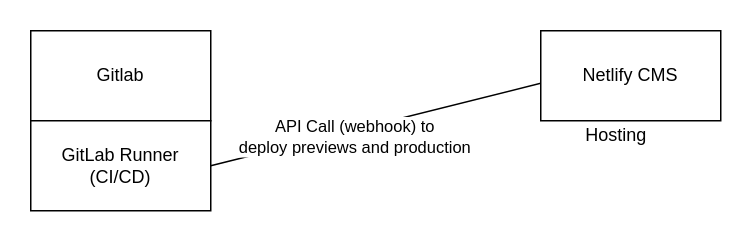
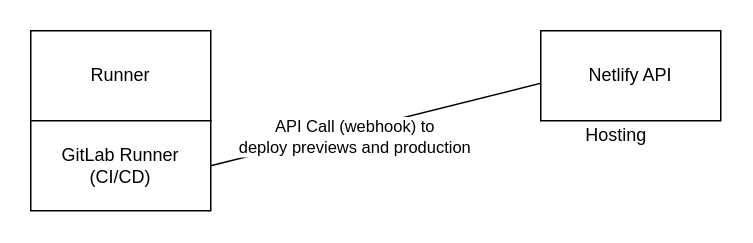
  <mxCell id="0" />
  <mxCell id="1" parent="0" />
- <mxCell id="2" value="Gitlab" style="rounded=0;whiteSpace=wrap;html=1;" vertex="1" parent="1"><mxGeometry x="20" y="20" width="120" height="60" as="geometry" /></mxCell>
+ <mxCell id="2" value="Runner" style="rounded=0;whiteSpace=wrap;html=1;" vertex="1" parent="1"><mxGeometry x="20" y="20" width="120" height="60" as="geometry" /></mxCell>
  <mxCell id="3" value="" style="endArrow=classic;html=1;exitX=1;exitY=0.5;exitDx=0;exitDy=0;" edge="1" parent="1" source="7"><mxGeometry width="50" height="50" relative="1" as="geometry"><mxPoint x="260" y="670" as="sourcePoint" /><mxPoint x="380" y="50" as="targetPoint" /></mxGeometry></mxCell>
  <mxCell id="4" value="API Call (webhook) to &lt;br&gt;deploy previews and production" style="edgeLabel;html=1;align=center;verticalAlign=middle;resizable=0;points=[];" vertex="1" connectable="0" parent="3"><mxGeometry x="-0.216" y="-4" relative="1" as="geometry"><mxPoint as="offset" /></mxGeometry></mxCell>
- <mxCell id="5" value="Netlify CMS" style="whiteSpace=wrap;html=1;" vertex="1" parent="1"><mxGeometry x="360" y="20" width="120" height="60" as="geometry" /></mxCell>
+ <mxCell id="5" value="Netlify API" style="whiteSpace=wrap;html=1;" vertex="1" parent="1"><mxGeometry x="360" y="20" width="120" height="60" as="geometry" /></mxCell>
  <mxCell id="6" value="Hosting" style="text;html=1;align=center;verticalAlign=middle;resizable=0;points=[];autosize=1;" vertex="1" parent="1"><mxGeometry x="380" y="80" width="60" height="20" as="geometry" /></mxCell>
  <mxCell id="7" value="GitLab Runner (CI/CD)" style="rounded=0;whiteSpace=wrap;html=1;" vertex="1" parent="1"><mxGeometry x="20" y="80" width="120" height="60" as="geometry" /></mxCell>
